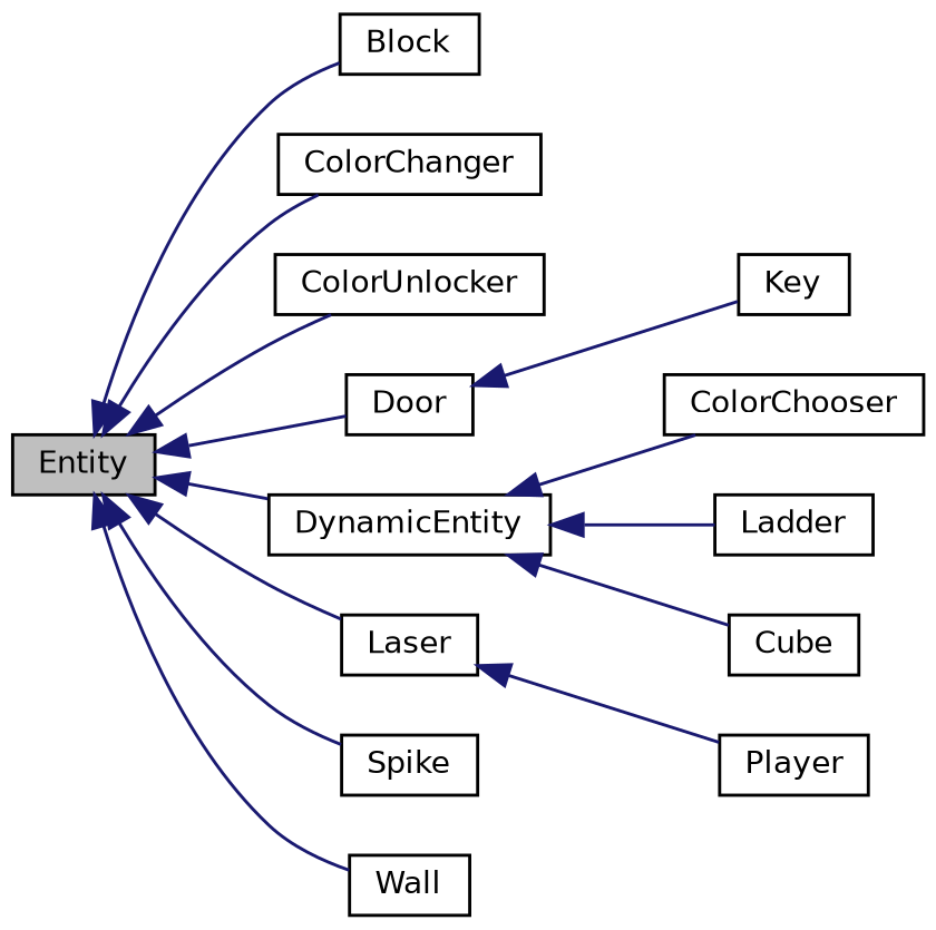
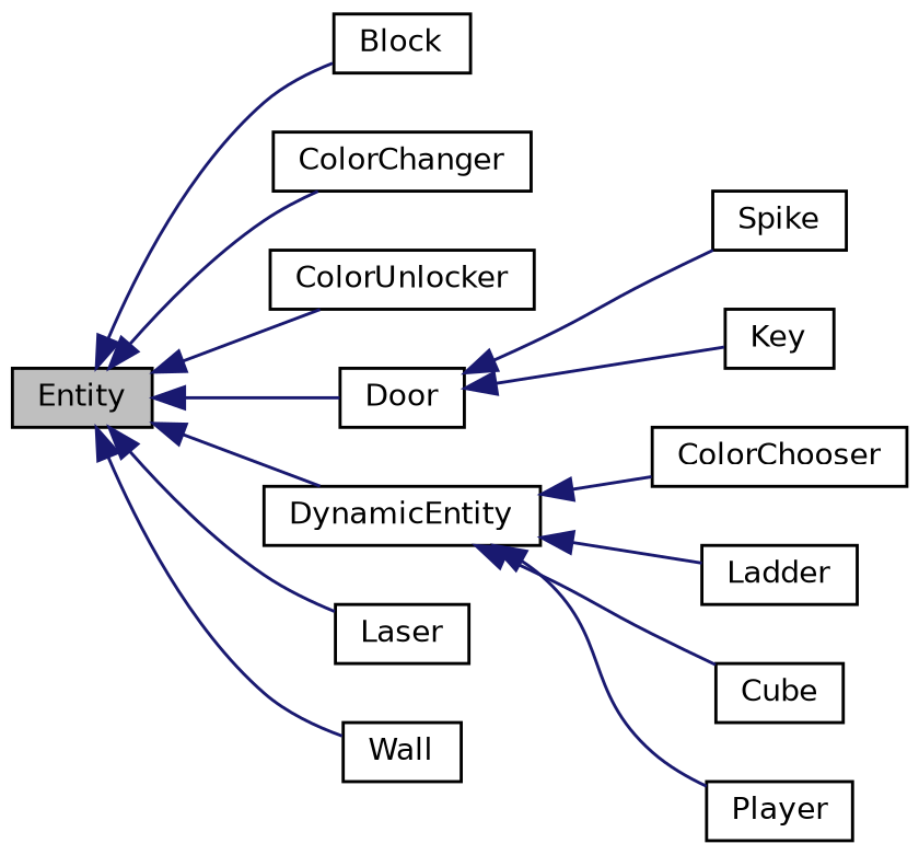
  digraph {
    rankdir=LR
    node [color=black fillcolor=white fontname=Helvetica fontsize=10 shape=record style=filled]
    edge [color=midnightblue dir=back fontname=Helvetica fontsize=10 labelfontname=Helvetica labelfontsize=10 style=solid]
    n1 [fillcolor=grey75 fontcolor=black height=0.2 label=Entity width=0.4]
    n2 [height=0.2 label=Block width=0.4]
    n3 [height=0.2 label=ColorChanger width=0.4]
    n4 [height=0.2 label=ColorUnlocker width=0.4]
    n5 [height=0.2 label=Door width=0.4]
    n6 [height=0.2 label=DynamicEntity width=0.4]
    n7 [height=0.2 label=Laser width=0.4]
    n8 [height=0.2 label=Spike width=0.4]
    n9 [height=0.2 label=Wall width=0.4]
    n10 [height=0.2 label=ColorChooser width=0.4]
    n11 [height=0.2 label=Key width=0.4]
    n12 [height=0.2 label=Ladder width=0.4]
    n13 [height=0.2 label=Cube width=0.4]
    n14 [height=0.2 label=Player width=0.4]
    n1 -> n2
    n1 -> n3
    n1 -> n4
    n1 -> n5
    n1 -> n6
    n1 -> n7
-   n1 -> n8
+   n5 -> n8
    n1 -> n9
    n5 -> n11
    n6 -> n10
    n6 -> n12
    n6 -> n13
-   n7 -> n14
+   n6 -> n14
  }
